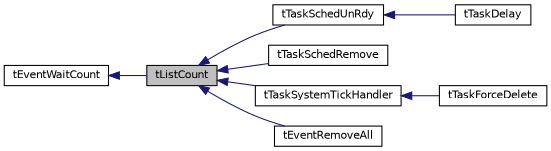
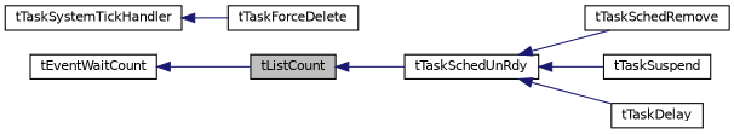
  digraph {
    rankdir=LR
    node [color=black fillcolor=white fontname=Helvetica fontsize=10 shape=record style=filled]
    edge [color=midnightblue dir=back fontname=Helvetica fontsize=10 labelfontname=Helvetica labelfontsize=10 style=solid]
    n1 [fillcolor=grey75 fontcolor=black height=0.2 label=tListCount width=0.4]
    n2 [height=0.2 label=tTaskSchedUnRdy width=0.4]
    n3 [height=0.2 label=tTaskSchedRemove width=0.4]
    n4 [height=0.2 label=tTaskSystemTickHandler width=0.4]
-   n5 [height=0.2 label=tEventRemoveAll width=0.4]
+   n6 [height=0.2 label=tTaskSuspend width=0.4]
    n7 [height=0.2 label=tTaskDelay width=0.4]
    n8 [height=0.2 label=tTaskForceDelete width=0.4]
    n9 [height=0.2 label=tEventWaitCount width=0.4]
    n1 -> n2
-   n1 -> n3
-   n1 -> n4
-   n1 -> n5
+   n2 -> n3
+   n2 -> n6
    n2 -> n7
    n4 -> n8
    n9 -> n1
  }
